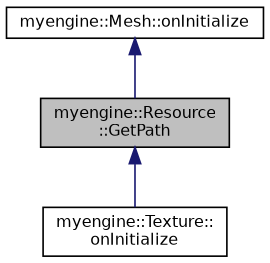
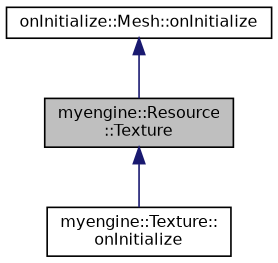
  digraph {
    rankdir=TB
    node [color=black fillcolor=white fontname=Helvetica fontsize=10 shape=record style=filled]
    edge [color=midnightblue dir=back fontname=Helvetica fontsize=10 labelfontname=Helvetica labelfontsize=10 style=solid]
-   n1 [fillcolor=grey75 fontcolor=black height=0.2 label="myengine::Resource\l::GetPath" width=0.4]
+   n1 [fillcolor=grey75 fontcolor=black height=0.2 label="myengine::Resource\l::Texture" width=0.4]
    n2 [height=0.2 label="myengine::Texture::\lonInitialize" width=0.4]
-   n3 [height=0.2 label="myengine::Mesh::onInitialize" width=0.4]
+   n3 [height=0.2 label="onInitialize::Mesh::onInitialize" width=0.4]
    n1 -> n2
    n3 -> n1
  }
